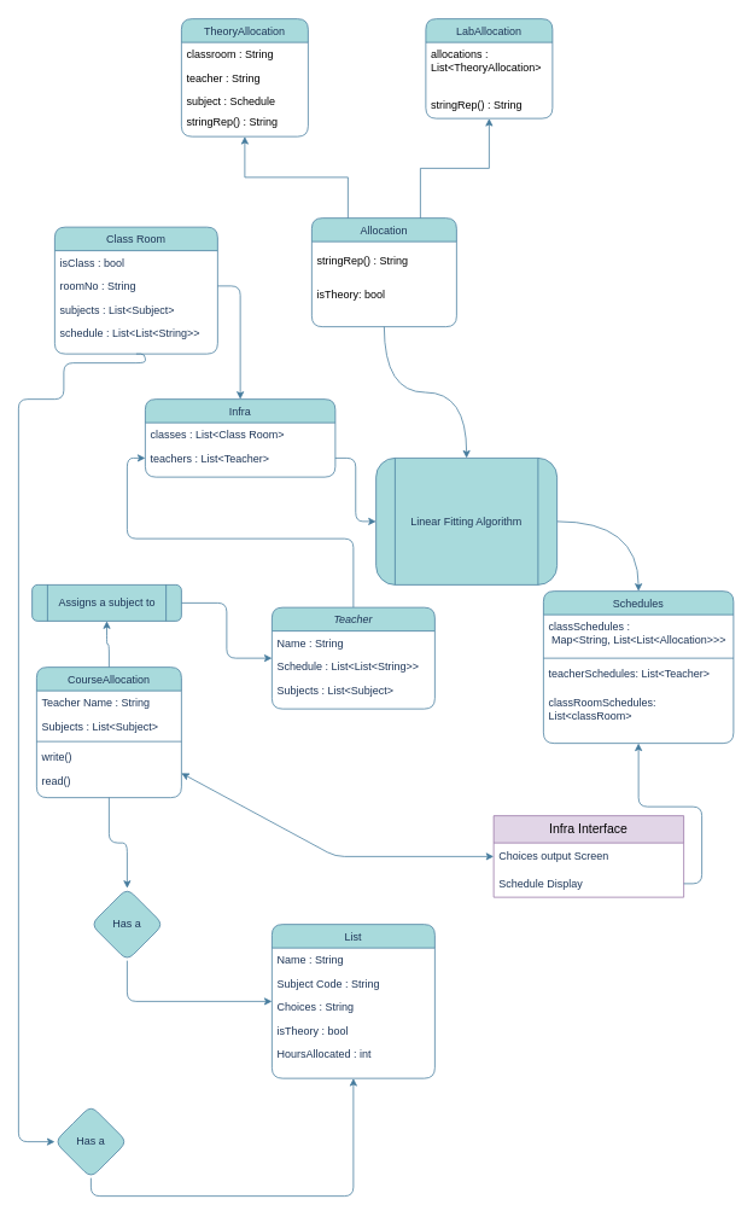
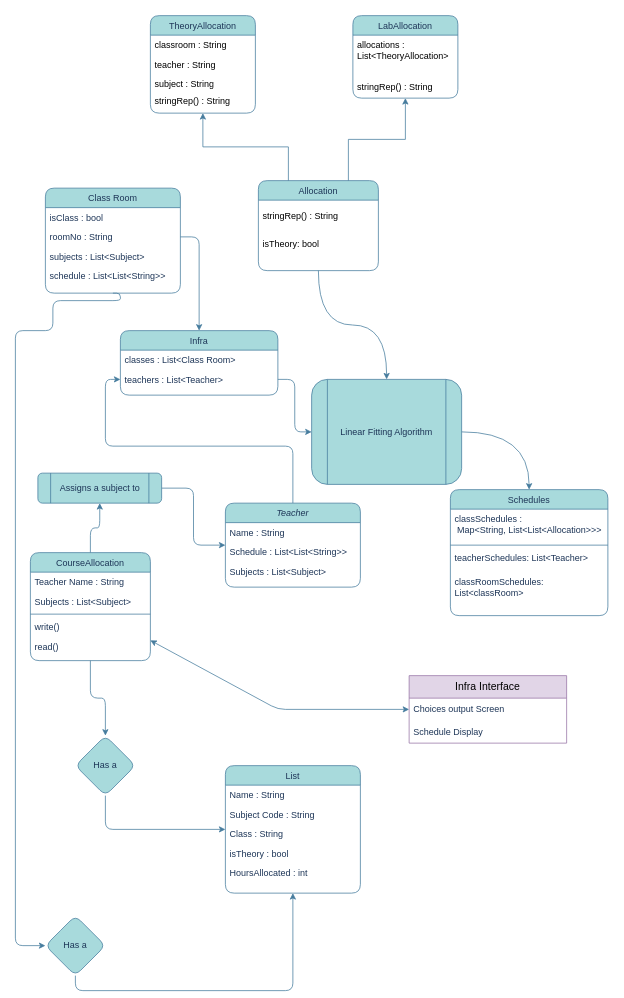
  <mxCell id="0" />
  <mxCell id="1" parent="0" />
  <mxCell id="2" style="edgeStyle=orthogonalEdgeStyle;rounded=1;orthogonalLoop=1;jettySize=auto;html=1;entryX=0;entryY=0.5;entryDx=0;entryDy=0;strokeColor=#457B9D;fontColor=#1D3557;fillColor=#A8DADC;" parent="1" source="3" target="38" edge="1"><mxGeometry relative="1" as="geometry" /></mxCell>
  <mxCell id="3" value="Teacher" style="swimlane;fontStyle=2;align=center;verticalAlign=top;childLayout=stackLayout;horizontal=1;startSize=26;horizontalStack=0;resizeParent=1;resizeLast=0;collapsible=1;marginBottom=0;rounded=1;shadow=0;strokeWidth=1;labelBackgroundColor=none;fillColor=#A8DADC;strokeColor=#457B9D;fontColor=#1D3557;" parent="1" vertex="1"><mxGeometry x="300" y="670" width="180" height="112" as="geometry"><mxRectangle x="230" y="140" width="160" height="26" as="alternateBounds" /></mxGeometry></mxCell>
  <mxCell id="4" value="Name : String" style="text;align=left;verticalAlign=top;spacingLeft=4;spacingRight=4;overflow=hidden;rotatable=0;points=[[0,0.5],[1,0.5]];portConstraint=eastwest;rounded=1;labelBackgroundColor=none;fontColor=#1D3557;" parent="3" vertex="1"><mxGeometry y="26" width="180" height="26" as="geometry" /></mxCell>
  <mxCell id="5" value="Schedule : List&lt;List&lt;String&gt;&gt;" style="text;align=left;verticalAlign=top;spacingLeft=4;spacingRight=4;overflow=hidden;rotatable=0;points=[[0,0.5],[1,0.5]];portConstraint=eastwest;rounded=1;shadow=0;html=0;labelBackgroundColor=none;fontColor=#1D3557;" parent="3" vertex="1"><mxGeometry y="52" width="180" height="26" as="geometry" /></mxCell>
  <mxCell id="6" value="Subjects : List&lt;Subject&gt;" style="text;align=left;verticalAlign=top;spacingLeft=4;spacingRight=4;overflow=hidden;rotatable=0;points=[[0,0.5],[1,0.5]];portConstraint=eastwest;rounded=1;shadow=0;html=0;labelBackgroundColor=none;fontColor=#1D3557;" parent="3" vertex="1"><mxGeometry y="78" width="180" height="26" as="geometry" /></mxCell>
  <mxCell id="7" style="edgeStyle=orthogonalEdgeStyle;rounded=1;orthogonalLoop=1;jettySize=auto;html=1;exitX=0.5;exitY=1;exitDx=0;exitDy=0;entryX=0.5;entryY=0;entryDx=0;entryDy=0;labelBackgroundColor=none;strokeColor=#457B9D;fontColor=default;" parent="1" source="9" target="29" edge="1"><mxGeometry relative="1" as="geometry" /></mxCell>
  <mxCell id="8" style="edgeStyle=orthogonalEdgeStyle;rounded=1;orthogonalLoop=1;jettySize=auto;html=1;exitX=0.5;exitY=0;exitDx=0;exitDy=0;entryX=0.5;entryY=1;entryDx=0;entryDy=0;labelBackgroundColor=none;strokeColor=#457B9D;fontColor=default;" parent="1" source="9" target="27" edge="1"><mxGeometry relative="1" as="geometry" /></mxCell>
  <mxCell id="9" value="CourseAllocation" style="swimlane;fontStyle=0;align=center;verticalAlign=top;childLayout=stackLayout;horizontal=1;startSize=26;horizontalStack=0;resizeParent=1;resizeLast=0;collapsible=1;marginBottom=0;rounded=1;shadow=0;strokeWidth=1;labelBackgroundColor=none;fillColor=#A8DADC;strokeColor=#457B9D;fontColor=#1D3557;" parent="1" vertex="1"><mxGeometry x="40" y="736" width="160" height="144" as="geometry"><mxRectangle x="130" y="380" width="160" height="26" as="alternateBounds" /></mxGeometry></mxCell>
  <mxCell id="10" value="Teacher Name : String" style="text;align=left;verticalAlign=top;spacingLeft=4;spacingRight=4;overflow=hidden;rotatable=0;points=[[0,0.5],[1,0.5]];portConstraint=eastwest;rounded=1;labelBackgroundColor=none;fontColor=#1D3557;" parent="9" vertex="1"><mxGeometry y="26" width="160" height="26" as="geometry" /></mxCell>
  <mxCell id="11" value="Subjects : List&lt;Subject&gt;" style="text;align=left;verticalAlign=top;spacingLeft=4;spacingRight=4;overflow=hidden;rotatable=0;points=[[0,0.5],[1,0.5]];portConstraint=eastwest;rounded=1;shadow=0;html=0;labelBackgroundColor=none;fontColor=#1D3557;" parent="9" vertex="1"><mxGeometry y="52" width="160" height="26" as="geometry" /></mxCell>
  <mxCell id="12" value="" style="line;html=1;strokeWidth=1;align=left;verticalAlign=middle;spacingTop=-1;spacingLeft=3;spacingRight=3;rotatable=0;labelPosition=right;points=[];portConstraint=eastwest;rounded=1;labelBackgroundColor=none;fillColor=#A8DADC;strokeColor=#457B9D;fontColor=#1D3557;" parent="9" vertex="1"><mxGeometry y="78" width="160" height="8" as="geometry" /></mxCell>
  <mxCell id="13" value="write()" style="text;align=left;verticalAlign=top;spacingLeft=4;spacingRight=4;overflow=hidden;rotatable=0;points=[[0,0.5],[1,0.5]];portConstraint=eastwest;rounded=1;shadow=0;html=0;labelBackgroundColor=none;fontColor=#1D3557;" parent="9" vertex="1"><mxGeometry y="86" width="160" height="26" as="geometry" /></mxCell>
  <mxCell id="14" value="read()" style="text;align=left;verticalAlign=top;spacingLeft=4;spacingRight=4;overflow=hidden;rotatable=0;points=[[0,0.5],[1,0.5]];portConstraint=eastwest;rounded=1;shadow=0;html=0;labelBackgroundColor=none;fontColor=#1D3557;" parent="9" vertex="1"><mxGeometry y="112" width="160" height="26" as="geometry" /></mxCell>
  <mxCell id="15" value="List" style="swimlane;fontStyle=0;align=center;verticalAlign=top;childLayout=stackLayout;horizontal=1;startSize=26;horizontalStack=0;resizeParent=1;resizeLast=0;collapsible=1;marginBottom=0;rounded=1;shadow=0;strokeWidth=1;labelBackgroundColor=none;fillColor=#A8DADC;strokeColor=#457B9D;fontColor=#1D3557;" parent="1" vertex="1"><mxGeometry x="300" y="1020" width="180" height="170" as="geometry"><mxRectangle x="340" y="380" width="170" height="26" as="alternateBounds" /></mxGeometry></mxCell>
  <mxCell id="16" value="Name : String" style="text;align=left;verticalAlign=top;spacingLeft=4;spacingRight=4;overflow=hidden;rotatable=0;points=[[0,0.5],[1,0.5]];portConstraint=eastwest;rounded=1;labelBackgroundColor=none;fontColor=#1D3557;" parent="15" vertex="1"><mxGeometry y="26" width="180" height="26" as="geometry" /></mxCell>
  <mxCell id="17" value="Subject Code : String" style="text;align=left;verticalAlign=top;spacingLeft=4;spacingRight=4;overflow=hidden;rotatable=0;points=[[0,0.5],[1,0.5]];portConstraint=eastwest;rounded=1;labelBackgroundColor=none;fontColor=#1D3557;" parent="15" vertex="1"><mxGeometry y="52" width="180" height="26" as="geometry" /></mxCell>
- <mxCell id="18" value="Choices : String" style="text;align=left;verticalAlign=top;spacingLeft=4;spacingRight=4;overflow=hidden;rotatable=0;points=[[0,0.5],[1,0.5]];portConstraint=eastwest;rounded=1;labelBackgroundColor=none;fontColor=#1D3557;" parent="15" vertex="1"><mxGeometry y="78" width="180" height="26" as="geometry" /></mxCell>
+ <mxCell id="18" value="Class : String" style="text;align=left;verticalAlign=top;spacingLeft=4;spacingRight=4;overflow=hidden;rotatable=0;points=[[0,0.5],[1,0.5]];portConstraint=eastwest;rounded=1;labelBackgroundColor=none;fontColor=#1D3557;" parent="15" vertex="1"><mxGeometry y="78" width="180" height="26" as="geometry" /></mxCell>
  <mxCell id="19" value="isTheory : bool" style="text;align=left;verticalAlign=top;spacingLeft=4;spacingRight=4;overflow=hidden;rotatable=0;points=[[0,0.5],[1,0.5]];portConstraint=eastwest;rounded=1;labelBackgroundColor=none;fontColor=#1D3557;" parent="15" vertex="1"><mxGeometry y="104" width="180" height="26" as="geometry" /></mxCell>
  <mxCell id="20" value="HoursAllocated : int" style="text;strokeColor=none;align=left;fillColor=none;verticalAlign=top;rounded=0;spacingLeft=4;spacingRight=4;fontStyle=0;fontColor=#1D3557;" parent="15" vertex="1"><mxGeometry y="130" width="180" height="30" as="geometry" /></mxCell>
  <mxCell id="21" value="Class Room" style="swimlane;fontStyle=0;align=center;verticalAlign=top;childLayout=stackLayout;horizontal=1;startSize=26;horizontalStack=0;resizeParent=1;resizeLast=0;collapsible=1;marginBottom=0;rounded=1;shadow=0;strokeWidth=1;labelBackgroundColor=none;fillColor=#A8DADC;strokeColor=#457B9D;fontColor=#1D3557;" parent="1" vertex="1"><mxGeometry x="60" y="250" width="180" height="140" as="geometry"><mxRectangle x="550" y="140" width="160" height="26" as="alternateBounds" /></mxGeometry></mxCell>
  <mxCell id="22" value="isClass : bool" style="text;align=left;verticalAlign=top;spacingLeft=4;spacingRight=4;overflow=hidden;rotatable=0;points=[[0,0.5],[1,0.5]];portConstraint=eastwest;rounded=1;labelBackgroundColor=none;fontColor=#1D3557;" parent="21" vertex="1"><mxGeometry y="26" width="180" height="26" as="geometry" /></mxCell>
  <mxCell id="23" value="roomNo : String" style="text;align=left;verticalAlign=top;spacingLeft=4;spacingRight=4;overflow=hidden;rotatable=0;points=[[0,0.5],[1,0.5]];portConstraint=eastwest;rounded=1;shadow=0;html=0;labelBackgroundColor=none;fontColor=#1D3557;" parent="21" vertex="1"><mxGeometry y="52" width="180" height="26" as="geometry" /></mxCell>
  <mxCell id="24" value="subjects : List&lt;Subject&gt;" style="text;align=left;verticalAlign=top;spacingLeft=4;spacingRight=4;overflow=hidden;rotatable=0;points=[[0,0.5],[1,0.5]];portConstraint=eastwest;rounded=1;shadow=0;html=0;labelBackgroundColor=none;fontColor=#1D3557;" parent="21" vertex="1"><mxGeometry y="78" width="180" height="26" as="geometry" /></mxCell>
  <mxCell id="25" value="schedule : List&amp;lt;List&amp;lt;String&amp;gt;&amp;gt;" style="text;strokeColor=none;align=left;fillColor=none;html=1;verticalAlign=top;whiteSpace=wrap;rounded=1;fontColor=#1D3557;spacingLeft=4;spacingRight=4;shadow=0;labelBackgroundColor=none;" parent="21" vertex="1"><mxGeometry y="104" width="180" height="36" as="geometry" /></mxCell>
  <mxCell id="26" style="edgeStyle=orthogonalEdgeStyle;rounded=1;orthogonalLoop=1;jettySize=auto;html=1;exitX=1;exitY=0.5;exitDx=0;exitDy=0;labelBackgroundColor=none;strokeColor=#457B9D;fontColor=default;" parent="1" source="27" target="3" edge="1"><mxGeometry relative="1" as="geometry" /></mxCell>
- <mxCell id="27" value="Assigns a subject to" style="shape=process;whiteSpace=wrap;html=1;backgroundOutline=1;rounded=1;labelBackgroundColor=none;fillColor=#A8DADC;strokeColor=#457B9D;fontColor=#1D3557;" parent="1" vertex="1"><mxGeometry x="35" y="645" width="165" height="40" as="geometry" /></mxCell>
+ <mxCell id="27" value="Assigns a subject to" style="shape=process;whiteSpace=wrap;html=1;backgroundOutline=1;rounded=1;labelBackgroundColor=none;fillColor=#A8DADC;strokeColor=#457B9D;fontColor=#1D3557;" parent="1" vertex="1"><mxGeometry x="50" y="630" width="165" height="40" as="geometry" /></mxCell>
  <mxCell id="28" style="edgeStyle=orthogonalEdgeStyle;rounded=1;orthogonalLoop=1;jettySize=auto;html=1;exitX=0.5;exitY=1;exitDx=0;exitDy=0;labelBackgroundColor=none;strokeColor=#457B9D;fontColor=default;" parent="1" source="29" target="15" edge="1"><mxGeometry relative="1" as="geometry" /></mxCell>
  <mxCell id="29" value="Has a" style="rhombus;whiteSpace=wrap;html=1;rounded=1;labelBackgroundColor=none;fillColor=#A8DADC;strokeColor=#457B9D;fontColor=#1D3557;" parent="1" vertex="1"><mxGeometry x="100" y="980" width="80" height="80" as="geometry" /></mxCell>
  <mxCell id="30" style="edgeStyle=orthogonalEdgeStyle;rounded=1;orthogonalLoop=1;jettySize=auto;html=1;exitX=0.5;exitY=1;exitDx=0;exitDy=0;entryX=0.5;entryY=1;entryDx=0;entryDy=0;labelBackgroundColor=none;strokeColor=#457B9D;fontColor=default;" parent="1" source="31" target="15" edge="1"><mxGeometry relative="1" as="geometry" /></mxCell>
  <mxCell id="31" value="Has a" style="rhombus;whiteSpace=wrap;html=1;rounded=1;labelBackgroundColor=none;fillColor=#A8DADC;strokeColor=#457B9D;fontColor=#1D3557;" parent="1" vertex="1"><mxGeometry x="60" y="1220" width="80" height="80" as="geometry" /></mxCell>
  <mxCell id="32" style="edgeStyle=orthogonalEdgeStyle;rounded=1;orthogonalLoop=1;jettySize=auto;html=1;entryX=0;entryY=0.5;entryDx=0;entryDy=0;labelBackgroundColor=none;strokeColor=#457B9D;fontColor=default;exitX=0.5;exitY=1;exitDx=0;exitDy=0;" parent="1" source="21" target="31" edge="1"><mxGeometry relative="1" as="geometry"><Array as="points"><mxPoint x="160" y="400" /><mxPoint x="70" y="400" /><mxPoint x="70" y="440" /><mxPoint x="20" y="440" /><mxPoint x="20" y="1260" /></Array><mxPoint x="160" y="390" as="sourcePoint" /></mxGeometry></mxCell>
  <mxCell id="33" style="orthogonalLoop=1;jettySize=auto;html=1;exitX=1;exitY=0.5;exitDx=0;exitDy=0;entryX=0.5;entryY=0;entryDx=0;entryDy=0;strokeColor=#457B9D;fontColor=default;fillColor=#A8DADC;labelBackgroundColor=none;rounded=1;edgeStyle=orthogonalEdgeStyle;curved=1;" parent="1" source="34" target="44" edge="1"><mxGeometry relative="1" as="geometry" /></mxCell>
  <mxCell id="34" value="Linear Fitting Algorithm" style="shape=process;whiteSpace=wrap;html=1;backgroundOutline=1;rounded=1;labelBackgroundColor=none;fillColor=#A8DADC;strokeColor=#457B9D;fontColor=#1D3557;" parent="1" vertex="1"><mxGeometry x="415" y="505" width="200" height="140" as="geometry" /></mxCell>
  <mxCell id="35" style="edgeStyle=orthogonalEdgeStyle;rounded=1;orthogonalLoop=1;jettySize=auto;html=1;exitX=1;exitY=0.5;exitDx=0;exitDy=0;entryX=0.5;entryY=0;entryDx=0;entryDy=0;labelBackgroundColor=none;strokeColor=#457B9D;fontColor=default;" parent="1" source="23" target="36" edge="1"><mxGeometry relative="1" as="geometry" /></mxCell>
  <mxCell id="36" value="Infra" style="swimlane;fontStyle=0;align=center;verticalAlign=top;childLayout=stackLayout;horizontal=1;startSize=26;horizontalStack=0;resizeParent=1;resizeLast=0;collapsible=1;marginBottom=0;rounded=1;shadow=0;strokeWidth=1;labelBackgroundColor=none;fillColor=#A8DADC;strokeColor=#457B9D;fontColor=#1D3557;" parent="1" vertex="1"><mxGeometry x="160" y="440" width="210" height="86" as="geometry"><mxRectangle x="550" y="140" width="160" height="26" as="alternateBounds" /></mxGeometry></mxCell>
  <mxCell id="37" value="classes : List&lt;Class Room&gt;" style="text;align=left;verticalAlign=top;spacingLeft=4;spacingRight=4;overflow=hidden;rotatable=0;points=[[0,0.5],[1,0.5]];portConstraint=eastwest;rounded=1;labelBackgroundColor=none;fontColor=#1D3557;" parent="36" vertex="1"><mxGeometry y="26" width="210" height="26" as="geometry" /></mxCell>
  <mxCell id="38" value="teachers : List&lt;Teacher&gt;" style="text;align=left;verticalAlign=top;spacingLeft=4;spacingRight=4;overflow=hidden;rotatable=0;points=[[0,0.5],[1,0.5]];portConstraint=eastwest;rounded=1;shadow=0;html=0;labelBackgroundColor=none;fontColor=#1D3557;" parent="36" vertex="1"><mxGeometry y="52" width="210" height="26" as="geometry" /></mxCell>
  <mxCell id="39" style="edgeStyle=orthogonalEdgeStyle;rounded=1;orthogonalLoop=1;jettySize=auto;html=1;exitX=1;exitY=0.5;exitDx=0;exitDy=0;entryX=0;entryY=0.5;entryDx=0;entryDy=0;labelBackgroundColor=none;strokeColor=#457B9D;fontColor=default;" parent="1" source="38" target="34" edge="1"><mxGeometry relative="1" as="geometry" /></mxCell>
  <mxCell id="40" style="edgeStyle=orthogonalEdgeStyle;rounded=0;orthogonalLoop=1;jettySize=auto;html=1;exitX=0.5;exitY=1;exitDx=0;exitDy=0;entryX=0.5;entryY=0;entryDx=0;entryDy=0;strokeColor=#457B9D;fontColor=default;fillColor=#A8DADC;curved=1;labelBackgroundColor=none;" parent="1" source="41" target="34" edge="1"><mxGeometry relative="1" as="geometry" /></mxCell>
  <mxCell id="41" value="Allocation" style="swimlane;fontStyle=0;align=center;verticalAlign=top;childLayout=stackLayout;horizontal=1;startSize=26;horizontalStack=0;resizeParent=1;resizeLast=0;collapsible=1;marginBottom=0;rounded=1;shadow=0;strokeWidth=1;labelBackgroundColor=none;fillColor=#A8DADC;strokeColor=#457B9D;fontColor=#1D3557;" parent="1" vertex="1"><mxGeometry x="344" y="240" width="160" height="120" as="geometry"><mxRectangle x="550" y="140" width="160" height="26" as="alternateBounds" /></mxGeometry></mxCell>
  <mxCell id="42" value="stringRep() : String" style="text;strokeColor=none;align=left;fillColor=none;html=1;verticalAlign=middle;whiteSpace=wrap;rounded=0;spacingLeft=4;spacingRight=4;" parent="41" vertex="1"><mxGeometry y="26" width="160" height="44" as="geometry" /></mxCell>
  <mxCell id="43" value="isTheory: bool" style="text;strokeColor=none;align=left;fillColor=none;html=1;verticalAlign=middle;whiteSpace=wrap;rounded=0;spacingLeft=4;spacingRight=4;" parent="41" vertex="1"><mxGeometry y="70" width="160" height="30" as="geometry" /></mxCell>
  <mxCell id="44" value="Schedules" style="swimlane;fontStyle=0;align=center;verticalAlign=top;childLayout=stackLayout;horizontal=1;startSize=26;horizontalStack=0;resizeParent=1;resizeLast=0;collapsible=1;marginBottom=0;rounded=1;shadow=0;strokeWidth=1;labelBackgroundColor=none;fillColor=#A8DADC;strokeColor=#457B9D;fontColor=#1D3557;" parent="1" vertex="1"><mxGeometry x="600" y="652" width="210" height="168" as="geometry"><mxRectangle x="590" y="432" width="160" height="26" as="alternateBounds" /></mxGeometry></mxCell>
  <mxCell id="45" value="classSchedules :&#10; Map&lt;String, List&lt;List&lt;Allocation&gt;&gt;&gt;" style="text;align=left;verticalAlign=top;spacingLeft=4;spacingRight=4;overflow=hidden;rotatable=0;points=[[0,0.5],[1,0.5]];portConstraint=eastwest;rounded=1;labelBackgroundColor=none;fontColor=#1D3557;" parent="44" vertex="1"><mxGeometry y="26" width="210" height="44" as="geometry" /></mxCell>
  <mxCell id="46" value="" style="line;html=1;strokeWidth=1;align=left;verticalAlign=middle;spacingTop=-1;spacingLeft=3;spacingRight=3;rotatable=0;labelPosition=right;points=[];portConstraint=eastwest;rounded=1;labelBackgroundColor=none;fillColor=#A8DADC;strokeColor=#457B9D;fontColor=#1D3557;" parent="44" vertex="1"><mxGeometry y="70" width="210" height="8" as="geometry" /></mxCell>
  <mxCell id="47" value="teacherSchedules: List&amp;lt;Teacher&amp;gt;" style="text;strokeColor=none;align=left;fillColor=none;html=1;verticalAlign=top;whiteSpace=wrap;rounded=1;fontColor=#1D3557;spacingLeft=4;spacingRight=4;labelBackgroundColor=none;" parent="44" vertex="1"><mxGeometry y="78" width="210" height="32" as="geometry" /></mxCell>
  <mxCell id="48" value="classRoomSchedules: List&amp;lt;classRoom&amp;gt;" style="text;strokeColor=none;align=left;fillColor=none;html=1;verticalAlign=top;whiteSpace=wrap;rounded=1;fontColor=#1D3557;spacingLeft=4;spacingRight=4;labelBackgroundColor=none;" parent="44" vertex="1"><mxGeometry y="110" width="210" height="50" as="geometry" /></mxCell>
  <mxCell id="49" value="Infra Interface" style="swimlane;fontStyle=0;childLayout=stackLayout;horizontal=1;startSize=30;horizontalStack=0;resizeParent=1;resizeParentMax=0;resizeLast=0;collapsible=1;marginBottom=0;whiteSpace=wrap;html=1;strokeColor=#9673a6;fillColor=#e1d5e7;fontSize=14;" parent="1" vertex="1"><mxGeometry x="545" y="900" width="210" height="90" as="geometry"><mxRectangle x="535" y="680" width="130" height="30" as="alternateBounds" /></mxGeometry></mxCell>
  <mxCell id="50" value="Choices output Screen" style="text;strokeColor=none;fillColor=none;align=left;verticalAlign=middle;spacingLeft=4;spacingRight=4;overflow=hidden;points=[[0,0.5],[1,0.5]];portConstraint=eastwest;rotatable=0;whiteSpace=wrap;html=1;fontColor=#1D3557;" parent="49" vertex="1"><mxGeometry y="30" width="210" height="30" as="geometry" /></mxCell>
  <mxCell id="51" value="Schedule Display" style="text;strokeColor=none;fillColor=none;align=left;verticalAlign=middle;spacingLeft=4;spacingRight=4;overflow=hidden;points=[[0,0.5],[1,0.5]];portConstraint=eastwest;rotatable=0;whiteSpace=wrap;html=1;fontColor=#1D3557;" parent="49" vertex="1"><mxGeometry y="60" width="210" height="30" as="geometry" /></mxCell>
  <mxCell id="52" value="" style="endArrow=classic;startArrow=classic;html=1;rounded=1;strokeColor=#457B9D;fontColor=#1D3557;fillColor=#A8DADC;exitX=1;exitY=0.5;exitDx=0;exitDy=0;entryX=0;entryY=0.5;entryDx=0;entryDy=0;" parent="1" target="50" edge="1"><mxGeometry width="50" height="50" relative="1" as="geometry"><mxPoint x="200" y="853" as="sourcePoint" /><mxPoint x="290" y="920" as="targetPoint" /><Array as="points"><mxPoint x="370" y="945" /></Array></mxGeometry></mxCell>
- <mxCell id="53" style="edgeStyle=orthogonalEdgeStyle;rounded=1;orthogonalLoop=1;jettySize=auto;html=1;strokeColor=#457B9D;fontColor=#1D3557;fillColor=#A8DADC;exitX=1;exitY=0.5;exitDx=0;exitDy=0;" parent="1" source="51" target="44" edge="1"><mxGeometry relative="1" as="geometry" /></mxCell>
  <mxCell id="54" value="LabAllocation" style="swimlane;fontStyle=0;childLayout=stackLayout;horizontal=1;startSize=26;fillColor=#A8DADC;horizontalStack=0;resizeParent=1;resizeParentMax=0;resizeLast=0;collapsible=1;marginBottom=0;whiteSpace=wrap;html=1;verticalAlign=top;strokeColor=#457B9D;fontColor=#1D3557;rounded=1;shadow=0;strokeWidth=1;labelBackgroundColor=none;" parent="1" vertex="1"><mxGeometry x="470" y="20" width="140" height="110" as="geometry" /></mxCell>
  <mxCell id="55" value="allocations : List&amp;lt;TheoryAllocation&amp;gt;" style="text;strokeColor=none;fillColor=none;align=left;verticalAlign=top;spacingLeft=4;spacingRight=4;overflow=hidden;rotatable=0;points=[[0,0.5],[1,0.5]];portConstraint=eastwest;whiteSpace=wrap;html=1;" parent="54" vertex="1"><mxGeometry y="26" width="140" height="54" as="geometry" /></mxCell>
  <mxCell id="56" value="stringRep() : String" style="text;strokeColor=none;align=left;fillColor=none;html=1;verticalAlign=middle;whiteSpace=wrap;rounded=0;spacingLeft=4;spacingRight=4;" parent="54" vertex="1"><mxGeometry y="80" width="140" height="30" as="geometry" /></mxCell>
  <mxCell id="57" value="TheoryAllocation" style="swimlane;fontStyle=0;childLayout=stackLayout;horizontal=1;startSize=26;fillColor=#A8DADC;horizontalStack=0;resizeParent=1;resizeParentMax=0;resizeLast=0;collapsible=1;marginBottom=0;whiteSpace=wrap;html=1;verticalAlign=top;strokeColor=#457B9D;fontColor=#1D3557;rounded=1;shadow=0;strokeWidth=1;labelBackgroundColor=none;" parent="1" vertex="1"><mxGeometry x="200" y="20" width="140" height="130" as="geometry" /></mxCell>
  <mxCell id="58" value="classroom : String" style="text;strokeColor=none;fillColor=none;align=left;verticalAlign=top;spacingLeft=4;spacingRight=4;overflow=hidden;rotatable=0;points=[[0,0.5],[1,0.5]];portConstraint=eastwest;whiteSpace=wrap;html=1;" parent="57" vertex="1"><mxGeometry y="26" width="140" height="26" as="geometry" /></mxCell>
  <mxCell id="59" value="teacher : String" style="text;strokeColor=none;fillColor=none;align=left;verticalAlign=top;spacingLeft=4;spacingRight=4;overflow=hidden;rotatable=0;points=[[0,0.5],[1,0.5]];portConstraint=eastwest;whiteSpace=wrap;html=1;" parent="57" vertex="1"><mxGeometry y="52" width="140" height="26" as="geometry" /></mxCell>
- <mxCell id="60" value="subject : Schedule" style="text;strokeColor=none;fillColor=none;align=left;verticalAlign=top;spacingLeft=4;spacingRight=4;overflow=hidden;rotatable=0;points=[[0,0.5],[1,0.5]];portConstraint=eastwest;whiteSpace=wrap;html=1;" parent="57" vertex="1"><mxGeometry y="78" width="140" height="22" as="geometry" /></mxCell>
+ <mxCell id="60" value="subject : String" style="text;strokeColor=none;fillColor=none;align=left;verticalAlign=top;spacingLeft=4;spacingRight=4;overflow=hidden;rotatable=0;points=[[0,0.5],[1,0.5]];portConstraint=eastwest;whiteSpace=wrap;html=1;" parent="57" vertex="1"><mxGeometry y="78" width="140" height="22" as="geometry" /></mxCell>
  <mxCell id="61" value="stringRep() : String" style="text;strokeColor=none;align=left;fillColor=none;html=1;verticalAlign=top;whiteSpace=wrap;rounded=0;spacingLeft=4;spacingRight=4;" parent="57" vertex="1"><mxGeometry y="100" width="140" height="30" as="geometry" /></mxCell>
  <mxCell id="62" value="" style="endArrow=classic;html=1;edgeStyle=orthogonalEdgeStyle;rounded=0;entryX=0.5;entryY=1;entryDx=0;entryDy=0;exitX=0.75;exitY=0;exitDx=0;exitDy=0;labelBackgroundColor=none;strokeColor=#457B9D;fillColor=#A8DADC;" parent="1" source="41" target="56" edge="1"><mxGeometry relative="1" as="geometry"><mxPoint x="490" y="240" as="sourcePoint" /><mxPoint x="690" y="219" as="targetPoint" /></mxGeometry></mxCell>
  <mxCell id="63" value="" style="endArrow=classic;html=1;edgeStyle=orthogonalEdgeStyle;rounded=0;exitX=0.25;exitY=0;exitDx=0;exitDy=0;entryX=0.5;entryY=1;entryDx=0;entryDy=0;labelBackgroundColor=none;strokeColor=#457B9D;fillColor=#A8DADC;" parent="1" source="41" target="61" edge="1"><mxGeometry relative="1" as="geometry"><mxPoint x="110" as="sourcePoint" y="220" /><mxPoint x="270" as="targetPoint" y="220" /></mxGeometry></mxCell>
